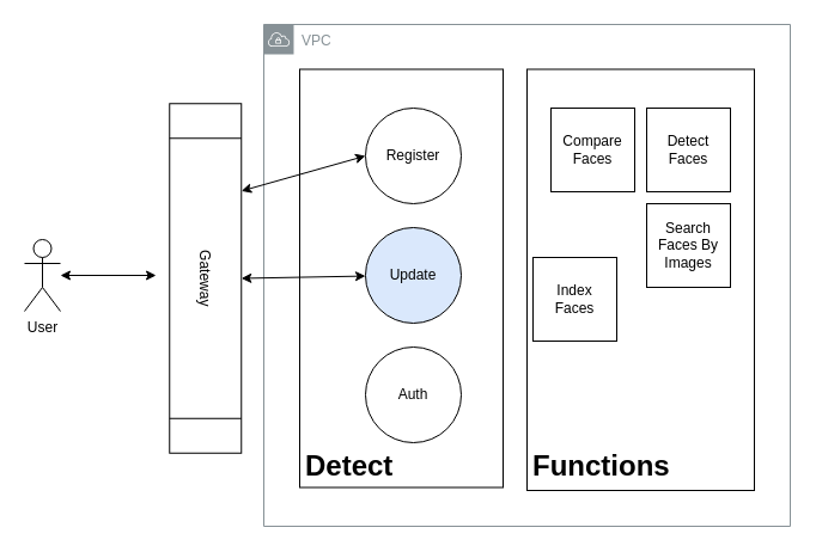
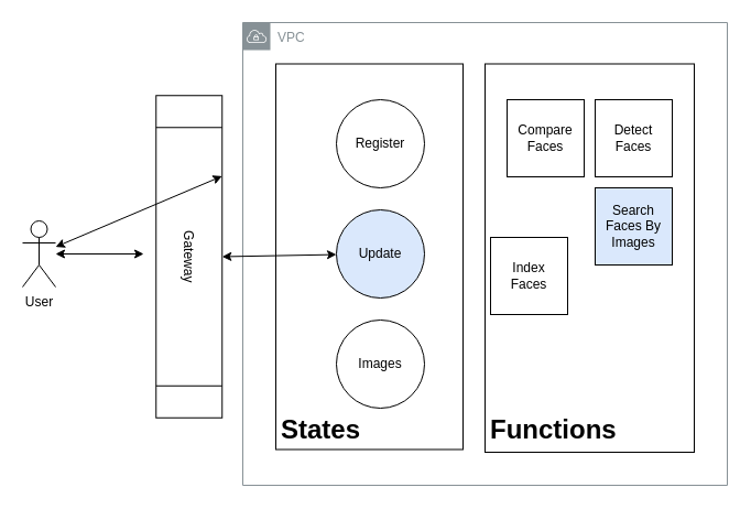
  <mxCell id="0" />
  <mxCell id="1" parent="0" />
  <mxCell id="2" value="VPC" style="outlineConnect=0;gradientColor=none;html=1;whiteSpace=wrap;fontSize=12;fontStyle=0;shape=mxgraph.aws4.group;grIcon=mxgraph.aws4.group_vpc;strokeColor=#879196;fillColor=none;verticalAlign=top;align=left;spacingLeft=30;fontColor=#879196;dashed=0;" parent="1" vertex="1"><mxGeometry x="220" y="20" width="440" height="420" as="geometry" /></mxCell>
  <mxCell id="3" value="" style="rounded=0;whiteSpace=wrap;html=1;" parent="1" vertex="1"><mxGeometry x="250" y="57.5" width="170" height="350" as="geometry" /></mxCell>
  <mxCell id="4" value="User" style="shape=umlActor;verticalLabelPosition=bottom;verticalAlign=top;html=1;outlineConnect=0;" parent="1" vertex="1"><mxGeometry x="20" y="200" width="30" height="60" as="geometry" /></mxCell>
  <mxCell id="5" value="Gateway" style="shape=process;whiteSpace=wrap;html=1;backgroundOutline=1;rotation=90;fontStyle=0" parent="1" vertex="1"><mxGeometry x="25" y="202.5" width="292.5" height="60" as="geometry" /></mxCell>
- <mxCell id="6" value="" style="endArrow=classic;startArrow=classic;html=1;exitX=0.25;exitY=0;exitDx=0;exitDy=0;entryX=0;entryY=0.5;entryDx=0;entryDy=0;" parent="1" source="5" target="7" edge="1"><mxGeometry width="50" height="50" relative="1" as="geometry"><mxPoint x="320" y="340" as="sourcePoint" /><mxPoint x="310" y="140" as="targetPoint" /></mxGeometry></mxCell>
+ <mxCell id="6" value="" style="endArrow=classic;startArrow=classic;html=1;exitX=0.25;exitY=0;exitDx=0;exitDy=0;" parent="1" source="5" target="4" edge="1"><mxGeometry width="50" height="50" relative="1" as="geometry"><mxPoint x="320" y="340" as="sourcePoint" /><mxPoint x="310" y="140" as="targetPoint" /></mxGeometry></mxCell>
  <mxCell id="7" value="Register" style="ellipse;whiteSpace=wrap;html=1;aspect=fixed;" parent="1" vertex="1"><mxGeometry x="305" y="90" width="80" height="80" as="geometry" /></mxCell>
  <mxCell id="8" value="Update" style="ellipse;whiteSpace=wrap;html=1;aspect=fixed;fillColor=#dae8fc;" parent="1" vertex="1"><mxGeometry x="305" y="190" width="80" height="80" as="geometry" /></mxCell>
- <mxCell id="9" value="Auth" style="ellipse;whiteSpace=wrap;html=1;aspect=fixed;" parent="1" vertex="1"><mxGeometry x="305" y="290" width="80" height="80" as="geometry" /></mxCell>
+ <mxCell id="9" value="Images" style="ellipse;whiteSpace=wrap;html=1;aspect=fixed;" parent="1" vertex="1"><mxGeometry x="305" y="290" width="80" height="80" as="geometry" /></mxCell>
  <mxCell id="10" value="" style="endArrow=classic;startArrow=classic;html=1;exitX=0.5;exitY=0;exitDx=0;exitDy=0;" parent="1" source="5" target="8" edge="1"><mxGeometry width="50" height="50" relative="1" as="geometry"><mxPoint x="320" y="340" as="sourcePoint" /><mxPoint x="370" y="290" as="targetPoint" /></mxGeometry></mxCell>
- <mxCell id="11" value="&lt;h1&gt;Detect&lt;/h1&gt;" style="text;html=1;strokeColor=none;fillColor=none;spacing=5;spacingTop=-20;whiteSpace=wrap;overflow=hidden;rounded=0;fontStyle=1" parent="1" vertex="1"><mxGeometry x="250" y="370" width="100" height="40" as="geometry" /></mxCell>
+ <mxCell id="11" value="&lt;h1&gt;States&lt;/h1&gt;" style="text;html=1;strokeColor=none;fillColor=none;spacing=5;spacingTop=-20;whiteSpace=wrap;overflow=hidden;rounded=0;fontStyle=1" parent="1" vertex="1"><mxGeometry x="250" y="370" width="100" height="40" as="geometry" /></mxCell>
  <mxCell id="12" value="" style="endArrow=classic;startArrow=classic;html=1;" parent="1" source="4" edge="1"><mxGeometry width="50" height="50" relative="1" as="geometry"><mxPoint x="320" y="340" as="sourcePoint" /><mxPoint x="130" y="230" as="targetPoint" /></mxGeometry></mxCell>
  <mxCell id="13" value="" style="rounded=0;whiteSpace=wrap;html=1;" parent="1" vertex="1"><mxGeometry x="440" y="57.5" width="190" height="352.5" as="geometry" /></mxCell>
  <mxCell id="14" value="Compare&lt;br&gt;Faces" style="whiteSpace=wrap;html=1;aspect=fixed;" parent="1" vertex="1"><mxGeometry x="460" y="90" width="70" height="70" as="geometry" /></mxCell>
  <mxCell id="15" value="Detect&lt;br&gt;Faces" style="whiteSpace=wrap;html=1;aspect=fixed;" parent="1" vertex="1"><mxGeometry x="540" y="90" width="70" height="70" as="geometry" /></mxCell>
  <mxCell id="16" value="Index&lt;br&gt;Faces" style="whiteSpace=wrap;html=1;aspect=fixed;" parent="1" vertex="1"><mxGeometry x="445" y="215" width="70" height="70" as="geometry" /></mxCell>
- <mxCell id="17" value="Search&lt;br&gt;Faces By&lt;br&gt;Images" style="whiteSpace=wrap;html=1;aspect=fixed;" parent="1" vertex="1"><mxGeometry x="540" y="170" width="70" height="70" as="geometry" /></mxCell>
+ <mxCell id="17" value="Search&lt;br&gt;Faces By&lt;br&gt;Images" style="whiteSpace=wrap;html=1;aspect=fixed;fillColor=#dae8fc;" parent="1" vertex="1"><mxGeometry x="540" y="170" width="70" height="70" as="geometry" /></mxCell>
  <mxCell id="18" value="&lt;h1&gt;Functions&lt;/h1&gt;" style="text;html=1;strokeColor=none;fillColor=none;spacing=5;spacingTop=-20;whiteSpace=wrap;overflow=hidden;rounded=0;fontStyle=1" parent="1" vertex="1"><mxGeometry x="440" y="370" width="140" height="40" as="geometry" /></mxCell>
